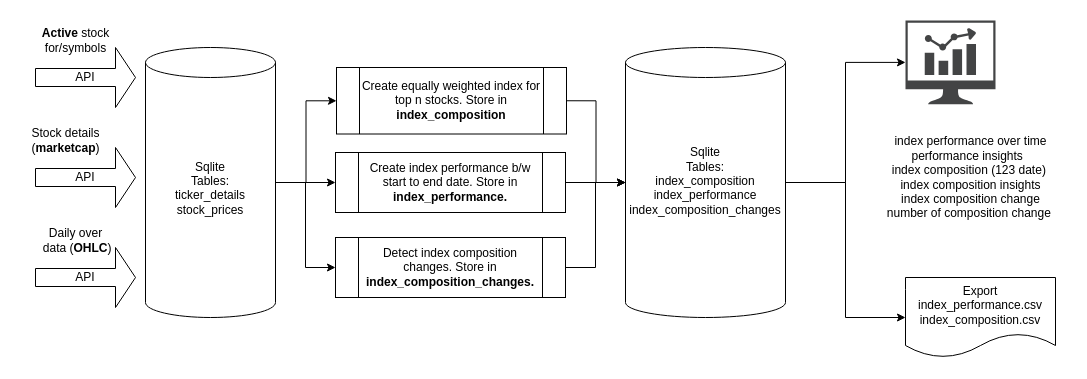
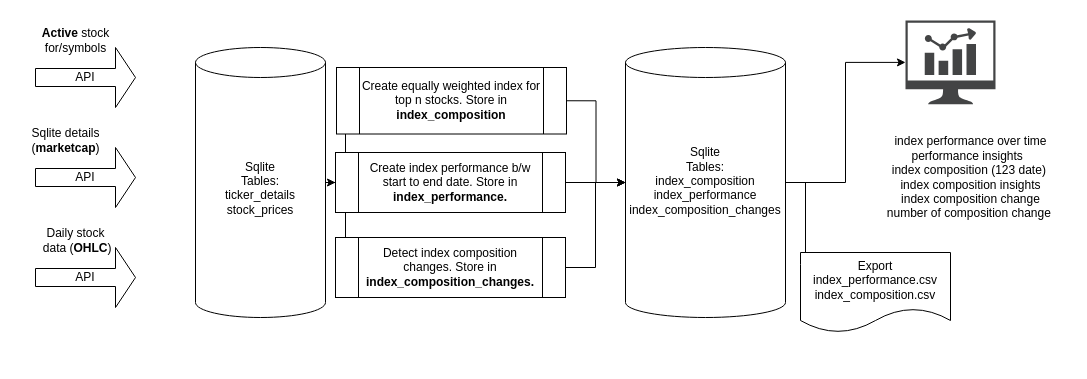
  <mxCell id="0" />
  <mxCell id="1" parent="0" />
  <mxCell id="2" value="API" style="shape=singleArrow;whiteSpace=wrap;html=1;" parent="1" vertex="1"><mxGeometry x="35" y="47" width="100" height="60" as="geometry" /></mxCell>
  <mxCell id="3" value="API" style="shape=singleArrow;whiteSpace=wrap;html=1;" parent="1" vertex="1"><mxGeometry x="35" y="147" width="100" height="60" as="geometry" /></mxCell>
  <mxCell id="4" value="API" style="shape=singleArrow;whiteSpace=wrap;html=1;" parent="1" vertex="1"><mxGeometry x="35" y="247" width="100" height="60" as="geometry" /></mxCell>
  <mxCell id="5" value="&lt;b&gt;Active &lt;/b&gt;stock&lt;div&gt;for/symbols&lt;/div&gt;" style="text;html=1;align=center;verticalAlign=middle;resizable=0;points=[];autosize=1;strokeColor=none;fillColor=none;" parent="1" vertex="1"><mxGeometry x="20" y="20" width="110" height="40" as="geometry" /></mxCell>
- <mxCell id="6" value="Stock details&lt;br&gt;&lt;div&gt;(&lt;b&gt;marketcap&lt;/b&gt;)&lt;/div&gt;" style="text;html=1;align=center;verticalAlign=middle;resizable=0;points=[];autosize=1;strokeColor=none;fillColor=none;" parent="1" vertex="1"><mxGeometry x="20" y="120" width="90" height="40" as="geometry" /></mxCell>
- <mxCell id="7" value="Daily over&lt;br&gt;&amp;nbsp;data (&lt;b&gt;OHLC&lt;/b&gt;)" style="text;html=1;align=center;verticalAlign=middle;resizable=0;points=[];autosize=1;strokeColor=none;fillColor=none;" parent="1" vertex="1"><mxGeometry x="25" y="220" width="100" height="40" as="geometry" /></mxCell>
+ <mxCell id="6" value="Sqlite details&lt;br&gt;&lt;div&gt;(&lt;b&gt;marketcap&lt;/b&gt;)&lt;/div&gt;" style="text;html=1;align=center;verticalAlign=middle;resizable=0;points=[];autosize=1;strokeColor=none;fillColor=none;" parent="1" vertex="1"><mxGeometry x="20" y="120" width="90" height="40" as="geometry" /></mxCell>
+ <mxCell id="7" value="Daily stock&lt;br&gt;&amp;nbsp;data (&lt;b&gt;OHLC&lt;/b&gt;)" style="text;html=1;align=center;verticalAlign=middle;resizable=0;points=[];autosize=1;strokeColor=none;fillColor=none;" parent="1" vertex="1"><mxGeometry x="25" y="220" width="100" height="40" as="geometry" /></mxCell>
  <mxCell id="8" style="edgeStyle=orthogonalEdgeStyle;rounded=0;orthogonalLoop=1;jettySize=auto;html=1;exitX=1;exitY=0.5;exitDx=0;exitDy=0;exitPerimeter=0;" edge="1" parent="1" source="11" target="13"><mxGeometry relative="1" as="geometry" /></mxCell>
  <mxCell id="9" style="edgeStyle=orthogonalEdgeStyle;rounded=0;orthogonalLoop=1;jettySize=auto;html=1;exitX=1;exitY=0.5;exitDx=0;exitDy=0;exitPerimeter=0;" edge="1" parent="1" source="11" target="14"><mxGeometry relative="1" as="geometry" /></mxCell>
  <mxCell id="10" style="edgeStyle=orthogonalEdgeStyle;rounded=0;orthogonalLoop=1;jettySize=auto;html=1;exitX=1;exitY=0.5;exitDx=0;exitDy=0;exitPerimeter=0;" edge="1" parent="1" source="11" target="15"><mxGeometry relative="1" as="geometry" /></mxCell>
- <mxCell id="11" value="Sqlite&lt;div&gt;Tables:&lt;br&gt;ticker_details&lt;br&gt;stock_prices&lt;br&gt;&lt;br&gt;&lt;/div&gt;" style="shape=cylinder3;whiteSpace=wrap;html=1;boundedLbl=1;backgroundOutline=1;size=15;" parent="1" vertex="1"><mxGeometry x="145" y="47" width="130" height="270" as="geometry" /></mxCell>
+ <mxCell id="11" value="Sqlite&lt;div&gt;Tables:&lt;br&gt;ticker_details&lt;br&gt;stock_prices&lt;br&gt;&lt;br&gt;&lt;/div&gt;" style="shape=cylinder3;whiteSpace=wrap;html=1;boundedLbl=1;backgroundOutline=1;size=15;" parent="1" vertex="1"><mxGeometry x="195" y="47" width="130" height="270" as="geometry" /></mxCell>
  <mxCell id="12" style="edgeStyle=orthogonalEdgeStyle;rounded=0;orthogonalLoop=1;jettySize=auto;html=1;exitX=1;exitY=0.5;exitDx=0;exitDy=0;" edge="1" parent="1" source="13" target="18"><mxGeometry relative="1" as="geometry" /></mxCell>
  <mxCell id="13" value="Create equally weighted index for top n stocks. Store in&lt;div&gt;&lt;b&gt;index_composition&lt;/b&gt;&lt;/div&gt;" style="shape=process;whiteSpace=wrap;html=1;backgroundOutline=1;" parent="1" vertex="1"><mxGeometry x="336" y="67" width="230" height="66.5" as="geometry" /></mxCell>
  <mxCell id="14" value="Create index performance b/w start to end date. Store in &lt;b&gt;index_performance.&lt;/b&gt;" style="shape=process;whiteSpace=wrap;html=1;backgroundOutline=1;" parent="1" vertex="1"><mxGeometry x="335" y="152" width="230" height="60" as="geometry" /></mxCell>
  <mxCell id="15" value="Detect index composition changes. Store in &lt;b&gt;index_composition_changes.&lt;/b&gt;" style="shape=process;whiteSpace=wrap;html=1;backgroundOutline=1;" vertex="1" parent="1"><mxGeometry x="335" y="237" width="230" height="60" as="geometry" /></mxCell>
  <mxCell id="16" style="edgeStyle=orthogonalEdgeStyle;rounded=0;orthogonalLoop=1;jettySize=auto;html=1;exitX=1;exitY=0.5;exitDx=0;exitDy=0;exitPerimeter=0;" edge="1" parent="1" source="18" target="21"><mxGeometry relative="1" as="geometry" /></mxCell>
  <mxCell id="17" style="edgeStyle=orthogonalEdgeStyle;rounded=0;orthogonalLoop=1;jettySize=auto;html=1;exitX=1;exitY=0.5;exitDx=0;exitDy=0;exitPerimeter=0;" edge="1" parent="1" source="18" target="22"><mxGeometry relative="1" as="geometry" /></mxCell>
  <mxCell id="18" value="Sqlite&lt;div&gt;Tables:&lt;br&gt;index_composition&lt;br&gt;index_performance&lt;br&gt;index_composition_changes&lt;/div&gt;&lt;div&gt;&lt;br&gt;&lt;br&gt;&lt;/div&gt;" style="shape=cylinder3;whiteSpace=wrap;html=1;boundedLbl=1;backgroundOutline=1;size=15;" vertex="1" parent="1"><mxGeometry x="625" y="47" width="160" height="270" as="geometry" /></mxCell>
  <mxCell id="19" style="edgeStyle=orthogonalEdgeStyle;rounded=0;orthogonalLoop=1;jettySize=auto;html=1;exitX=1;exitY=0.5;exitDx=0;exitDy=0;entryX=0;entryY=0.5;entryDx=0;entryDy=0;entryPerimeter=0;" edge="1" parent="1" source="14" target="18"><mxGeometry relative="1" as="geometry" /></mxCell>
  <mxCell id="20" style="edgeStyle=orthogonalEdgeStyle;rounded=0;orthogonalLoop=1;jettySize=auto;html=1;exitX=1;exitY=0.5;exitDx=0;exitDy=0;entryX=0;entryY=0.5;entryDx=0;entryDy=0;entryPerimeter=0;" edge="1" parent="1" source="15" target="18"><mxGeometry relative="1" as="geometry" /></mxCell>
- <mxCell id="21" value="Export index_performance.csv&lt;div&gt;index_composition.csv&lt;/div&gt;" style="shape=document;whiteSpace=wrap;html=1;boundedLbl=1;" vertex="1" parent="1"><mxGeometry x="905" y="277" width="150" height="80" as="geometry" /></mxCell>
+ <mxCell id="21" value="Export index_performance.csv&lt;div&gt;index_composition.csv&lt;/div&gt;" style="shape=document;whiteSpace=wrap;html=1;boundedLbl=1;" vertex="1" parent="1"><mxGeometry x="800" y="252" width="150" height="80" as="geometry" /></mxCell>
  <mxCell id="22" value="" style="sketch=0;pointerEvents=1;shadow=0;dashed=0;html=1;strokeColor=none;fillColor=#434445;aspect=fixed;labelPosition=center;verticalLabelPosition=bottom;verticalAlign=top;align=center;outlineConnect=0;shape=mxgraph.vvd.nsx_dashboard;" vertex="1" parent="1"><mxGeometry x="905" y="20" width="90" height="83.7" as="geometry" /></mxCell>
  <mxCell id="23" value="index performance over time&lt;div&gt;performance insights &amp;nbsp;&lt;/div&gt;&lt;div&gt;index composition (123 date)&amp;nbsp;&lt;/div&gt;&lt;div&gt;index composition insights&lt;/div&gt;&lt;div&gt;index composition change&lt;/div&gt;&lt;div&gt;number of composition change&amp;nbsp;&lt;/div&gt;" style="text;html=1;align=center;verticalAlign=middle;resizable=0;points=[];autosize=1;strokeColor=none;fillColor=none;" vertex="1" parent="1"><mxGeometry x="875" y="127" width="190" height="100" as="geometry" /></mxCell>
